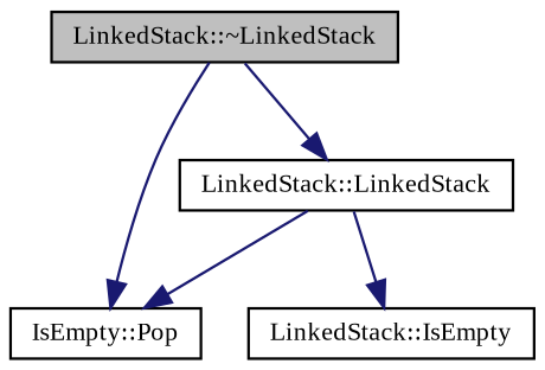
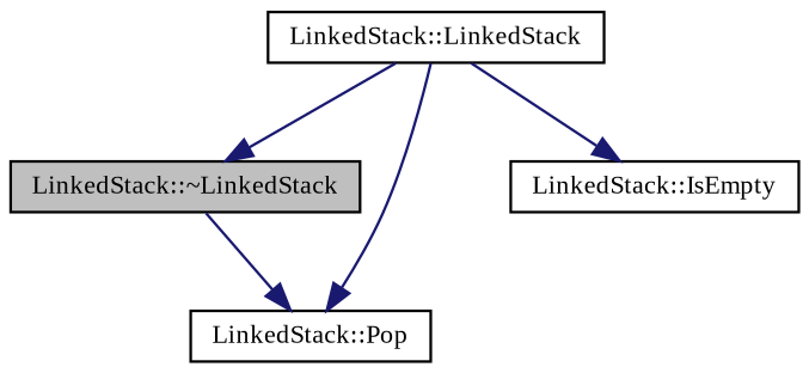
  digraph {
    fontname="Liberation Serif"
    rankdir=TB
    node [color=black fillcolor=white fontname="Liberation Serif" fontsize=10 shape=record style=filled]
    edge [color=midnightblue fontname="Liberation Serif" fontsize=10 labelfontname=Helvetica labelfontsize=10 style=solid]
    n1 [fillcolor=grey75 fontcolor=black height=0.2 label="LinkedStack::~LinkedStack" width=0.4]
    n2 [height=0.2 label="LinkedStack::LinkedStack" width=0.4]
-   n3 [height=0.2 label="IsEmpty::Pop" width=0.4]
+   n3 [height=0.2 label="LinkedStack::Pop" width=0.4]
    n4 [height=0.2 label="LinkedStack::IsEmpty" width=0.4]
-   n1 -> n2
+   n2 -> n1
    n1 -> n3
    n2 -> n3
    n2 -> n4
  }
